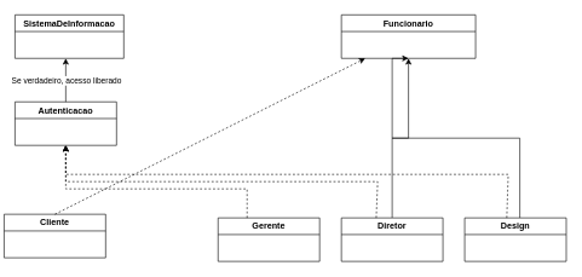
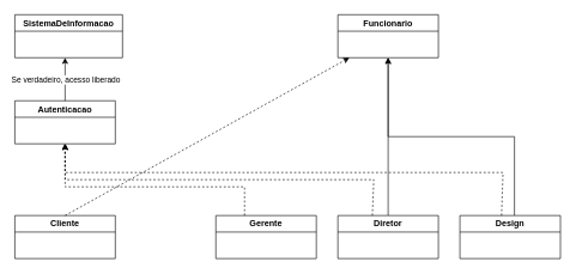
  <mxCell id="0" />
  <mxCell id="1" parent="0" />
- <mxCell id="2" value="Funcionario" style="swimlane;whiteSpace=wrap;html=1;" vertex="1" parent="1"><mxGeometry x="470" y="20" width="185" height="60" as="geometry"><mxRectangle x="290" y="70" width="110" height="30" as="alternateBounds" /></mxGeometry></mxCell>
+ <mxCell id="2" value="Funcionario" style="swimlane;whiteSpace=wrap;html=1;" vertex="1" parent="1"><mxGeometry x="470" y="20" width="140" height="60" as="geometry"><mxRectangle x="290" y="70" width="110" height="30" as="alternateBounds" /></mxGeometry></mxCell>
  <mxCell id="3" style="edgeStyle=orthogonalEdgeStyle;rounded=0;orthogonalLoop=1;jettySize=auto;html=1;entryX=0.5;entryY=1;entryDx=0;entryDy=0;" edge="1" parent="1" source="4" target="2"><mxGeometry relative="1" as="geometry" /></mxCell>
  <mxCell id="4" value="Diretor" style="swimlane;whiteSpace=wrap;html=1;" vertex="1" parent="1"><mxGeometry x="470" y="300" width="140" height="60" as="geometry"><mxRectangle x="290" y="70" width="110" height="30" as="alternateBounds" /></mxGeometry></mxCell>
  <mxCell id="5" style="edgeStyle=orthogonalEdgeStyle;rounded=0;orthogonalLoop=1;jettySize=auto;html=1;entryX=0.5;entryY=1;entryDx=0;entryDy=0;" edge="1" parent="1" source="6" target="2"><mxGeometry relative="1" as="geometry"><mxPoint x="656" y="90" as="targetPoint" /><Array as="points"><mxPoint x="716" y="190" /><mxPoint x="540" y="190" /></Array></mxGeometry></mxCell>
  <mxCell id="6" value="Design" style="swimlane;whiteSpace=wrap;html=1;startSize=23;" vertex="1" parent="1"><mxGeometry x="640" y="300" width="140" height="60" as="geometry"><mxRectangle x="290" y="70" width="110" height="30" as="alternateBounds" /></mxGeometry></mxCell>
  <mxCell id="7" value="Gerente" style="swimlane;whiteSpace=wrap;html=1;" vertex="1" parent="1"><mxGeometry x="300" y="300" width="140" height="60" as="geometry"><mxRectangle x="290" y="70" width="110" height="30" as="alternateBounds" /></mxGeometry></mxCell>
  <mxCell id="8" value="SistemaDeInformacao" style="swimlane;whiteSpace=wrap;html=1;" vertex="1" parent="1"><mxGeometry x="20" y="20" width="150" height="60" as="geometry"><mxRectangle x="290" y="70" width="110" height="30" as="alternateBounds" /></mxGeometry></mxCell>
  <mxCell id="9" value="Autenticacao" style="swimlane;whiteSpace=wrap;html=1;" vertex="1" parent="1"><mxGeometry x="20" y="140" width="140" height="60" as="geometry"><mxRectangle x="290" y="70" width="110" height="30" as="alternateBounds" /></mxGeometry></mxCell>
- <mxCell id="10" value="Cliente" style="swimlane;whiteSpace=wrap;html=1;" vertex="1" parent="1"><mxGeometry x="5" y="295" width="140" height="60" as="geometry"><mxRectangle x="290" y="70" width="110" height="30" as="alternateBounds" /></mxGeometry></mxCell>
+ <mxCell id="10" value="Cliente" style="swimlane;whiteSpace=wrap;html=1;" vertex="1" parent="1"><mxGeometry x="20" y="300" width="140" height="60" as="geometry"><mxRectangle x="290" y="70" width="110" height="30" as="alternateBounds" /></mxGeometry></mxCell>
  <mxCell id="11" value="" style="endArrow=classic;html=1;rounded=0;exitX=0.5;exitY=0;exitDx=0;exitDy=0;" edge="1" parent="1" source="9"><mxGeometry relative="1" as="geometry"><mxPoint x="120" y="110" as="sourcePoint" /><mxPoint x="90" y="80" as="targetPoint" /></mxGeometry></mxCell>
  <mxCell id="12" value="Se verdadeiro, acesso liberado" style="edgeLabel;resizable=0;html=1;align=center;verticalAlign=middle;" connectable="0" vertex="1" parent="11"><mxGeometry relative="1" as="geometry" /></mxCell>
  <mxCell id="13" value="" style="html=1;labelBackgroundColor=#ffffff;startArrow=none;startFill=0;startSize=6;endArrow=classic;endFill=1;endSize=6;jettySize=auto;orthogonalLoop=1;strokeWidth=1;dashed=1;fontSize=14;rounded=0;exitX=0.5;exitY=0;exitDx=0;exitDy=0;" edge="1" parent="1" source="10" target="2"><mxGeometry width="60" height="60" relative="1" as="geometry"><mxPoint x="220" y="180" as="sourcePoint" /><mxPoint x="280" y="120" as="targetPoint" /></mxGeometry></mxCell>
  <mxCell id="14" value="" style="html=1;labelBackgroundColor=#ffffff;startArrow=none;startFill=0;startSize=6;endArrow=classic;endFill=1;endSize=6;jettySize=auto;orthogonalLoop=1;strokeWidth=1;dashed=1;fontSize=14;rounded=0;entryX=0.5;entryY=1;entryDx=0;entryDy=0;" edge="1" parent="1" target="9"><mxGeometry width="60" height="60" relative="1" as="geometry"><mxPoint x="340" y="300" as="sourcePoint" /><mxPoint x="90" y="210" as="targetPoint" /><Array as="points"><mxPoint x="340" y="260" /><mxPoint x="90" y="260" /></Array></mxGeometry></mxCell>
  <mxCell id="15" value="" style="html=1;labelBackgroundColor=#ffffff;startArrow=none;startFill=0;startSize=6;endArrow=classic;endFill=1;endSize=6;jettySize=auto;orthogonalLoop=1;strokeWidth=1;dashed=1;fontSize=14;rounded=0;entryX=0.5;entryY=1;entryDx=0;entryDy=0;" edge="1" parent="1" target="9"><mxGeometry width="60" height="60" relative="1" as="geometry"><mxPoint x="518" y="300" as="sourcePoint" /><mxPoint x="268" y="200" as="targetPoint" /><Array as="points"><mxPoint x="520" y="250" /><mxPoint x="90" y="250" /></Array></mxGeometry></mxCell>
  <mxCell id="16" value="" style="html=1;labelBackgroundColor=#ffffff;startArrow=none;startFill=0;startSize=6;endArrow=classic;endFill=1;endSize=6;jettySize=auto;orthogonalLoop=1;strokeWidth=1;dashed=1;fontSize=14;rounded=0;entryX=0.5;entryY=1;entryDx=0;entryDy=0;" edge="1" parent="1" target="9"><mxGeometry width="60" height="60" relative="1" as="geometry"><mxPoint x="698" y="300" as="sourcePoint" /><mxPoint x="270" y="200" as="targetPoint" /><Array as="points"><mxPoint x="700" y="240" /><mxPoint x="90" y="240" /></Array></mxGeometry></mxCell>
